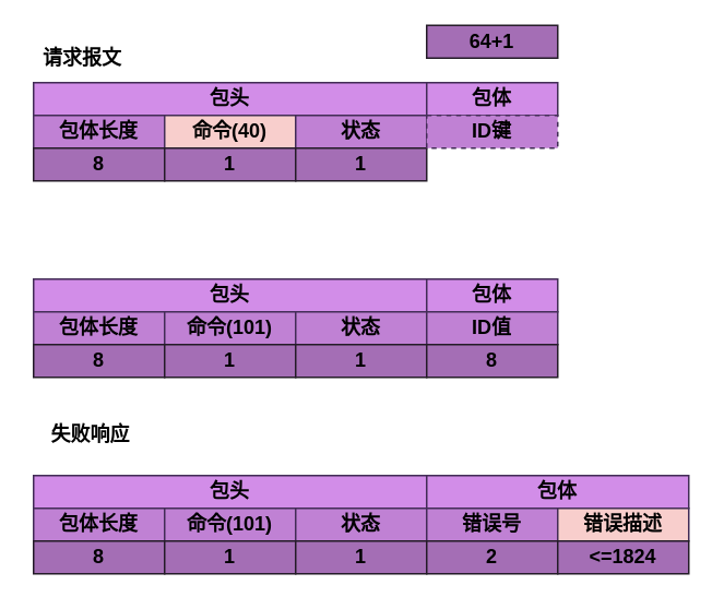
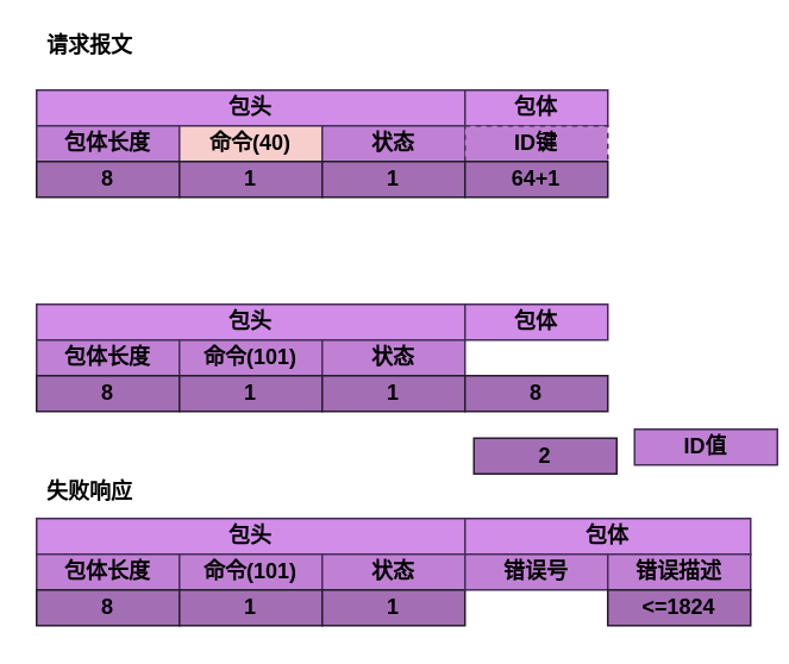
  <mxCell id="0" />
  <mxCell id="1" parent="0" />
- <mxCell id="2" value="&lt;b&gt;请求报文&lt;/b&gt;" style="text;html=1;strokeColor=none;fillColor=none;align=center;verticalAlign=middle;whiteSpace=wrap;rounded=0;" vertex="1" parent="1"><mxGeometry x="20" y="20" width="60" height="30" as="geometry" /></mxCell>
+ <mxCell id="2" value="&lt;b&gt;请求报文&lt;/b&gt;" style="text;html=1;strokeColor=none;fillColor=none;align=center;verticalAlign=middle;whiteSpace=wrap;rounded=0;" vertex="1" parent="1"><mxGeometry x="20" y="10" width="60" height="30" as="geometry" /></mxCell>
  <mxCell id="3" value="包头" style="rounded=0;whiteSpace=wrap;html=1;fillColor=#D28DE8;strokeColor=#432D57;fontStyle=1;fontColor=#000000;" vertex="1" parent="1"><mxGeometry x="20" y="50" width="240" height="20" as="geometry" /></mxCell>
  <mxCell id="4" value="包体长度" style="rounded=0;whiteSpace=wrap;html=1;fillColor=#C081D4;strokeColor=#432D57;fontStyle=1" vertex="1" parent="1"><mxGeometry x="20" y="70" width="80" height="20" as="geometry" /></mxCell>
  <mxCell id="5" value="命令(40)" style="rounded=0;whiteSpace=wrap;html=1;fillColor=#f8cecc;strokeColor=#432D57;fontStyle=1;" vertex="1" parent="1"><mxGeometry x="100" y="70" width="80" height="20" as="geometry" /></mxCell>
  <mxCell id="6" value="状态" style="rounded=0;whiteSpace=wrap;html=1;fillColor=#C081D4;strokeColor=#432D57;fontStyle=1" vertex="1" parent="1"><mxGeometry x="180" y="70" width="80" height="20" as="geometry" /></mxCell>
  <mxCell id="7" value="8" style="rounded=0;whiteSpace=wrap;html=1;fillColor=#A46EB5;strokeColor=#251C29;fontStyle=1;" vertex="1" parent="1"><mxGeometry x="20" y="90" width="80" height="20" as="geometry" /></mxCell>
  <mxCell id="8" value="1" style="rounded=0;whiteSpace=wrap;html=1;fillColor=#A46EB5;strokeColor=#251C29;fontStyle=1;" vertex="1" parent="1"><mxGeometry x="100" y="90" width="80" height="20" as="geometry" /></mxCell>
  <mxCell id="9" value="1" style="rounded=0;whiteSpace=wrap;html=1;fillColor=#A46EB5;strokeColor=#251C29;fontStyle=1;" vertex="1" parent="1"><mxGeometry x="180" y="90" width="80" height="20" as="geometry" /></mxCell>
  <mxCell id="10" value="包体" style="rounded=0;whiteSpace=wrap;html=1;fillColor=#D28DE8;strokeColor=#432D57;fontStyle=1;fontColor=#000000;" vertex="1" parent="1"><mxGeometry x="260" y="50" width="80" height="20" as="geometry" /></mxCell>
  <mxCell id="11" value="ID键" style="rounded=0;whiteSpace=wrap;html=1;fillColor=#C081D4;strokeColor=#432D57;fontStyle=1;dashed=1;" vertex="1" parent="1"><mxGeometry x="260" y="70" width="80" height="20" as="geometry" /></mxCell>
- <mxCell id="12" value="64+1" style="rounded=0;whiteSpace=wrap;html=1;fillColor=#A46EB5;strokeColor=#251C29;fontStyle=1;" vertex="1" parent="1"><mxGeometry x="260" y="15" width="80" height="20" as="geometry" /></mxCell>
- <mxCell id="13" value="&lt;b&gt;失败响应&lt;/b&gt;" style="text;html=1;strokeColor=none;fillColor=none;align=center;verticalAlign=middle;whiteSpace=wrap;rounded=0;" vertex="1" parent="1"><mxGeometry x="25" y="250" width="60" height="30" as="geometry" /></mxCell>
+ <mxCell id="12" value="64+1" style="rounded=0;whiteSpace=wrap;html=1;fillColor=#A46EB5;strokeColor=#251C29;fontStyle=1;" vertex="1" parent="1"><mxGeometry x="260" y="90" width="80" height="20" as="geometry" /></mxCell>
+ <mxCell id="13" value="&lt;b&gt;失败响应&lt;/b&gt;" style="text;html=1;strokeColor=none;fillColor=none;align=center;verticalAlign=middle;whiteSpace=wrap;rounded=0;" vertex="1" parent="1"><mxGeometry x="20" y="260" width="60" height="30" as="geometry" /></mxCell>
  <mxCell id="14" value="包头" style="rounded=0;whiteSpace=wrap;html=1;fillColor=#D28DE8;strokeColor=#432D57;fontStyle=1;fontColor=#000000;" vertex="1" parent="1"><mxGeometry x="20" y="170" width="240" height="20" as="geometry" /></mxCell>
  <mxCell id="15" value="包体长度" style="rounded=0;whiteSpace=wrap;html=1;fillColor=#C081D4;strokeColor=#432D57;fontStyle=1" vertex="1" parent="1"><mxGeometry x="20" y="190" width="80" height="20" as="geometry" /></mxCell>
  <mxCell id="16" value="命令(101)" style="rounded=0;whiteSpace=wrap;html=1;fillColor=#C081D4;strokeColor=#432D57;fontStyle=1" vertex="1" parent="1"><mxGeometry x="100" y="190" width="80" height="20" as="geometry" /></mxCell>
  <mxCell id="17" value="状态" style="rounded=0;whiteSpace=wrap;html=1;fillColor=#C081D4;strokeColor=#432D57;fontStyle=1" vertex="1" parent="1"><mxGeometry x="180" y="190" width="80" height="20" as="geometry" /></mxCell>
  <mxCell id="18" value="8" style="rounded=0;whiteSpace=wrap;html=1;fillColor=#A46EB5;strokeColor=#251C29;fontStyle=1;" vertex="1" parent="1"><mxGeometry x="20" y="210" width="80" height="20" as="geometry" /></mxCell>
  <mxCell id="19" value="1" style="rounded=0;whiteSpace=wrap;html=1;fillColor=#A46EB5;strokeColor=#251C29;fontStyle=1;" vertex="1" parent="1"><mxGeometry x="100" y="210" width="80" height="20" as="geometry" /></mxCell>
  <mxCell id="20" value="1" style="rounded=0;whiteSpace=wrap;html=1;fillColor=#A46EB5;strokeColor=#251C29;fontStyle=1;" vertex="1" parent="1"><mxGeometry x="180" y="210" width="80" height="20" as="geometry" /></mxCell>
  <mxCell id="21" value="包体" style="rounded=0;whiteSpace=wrap;html=1;fillColor=#D28DE8;strokeColor=#432D57;fontStyle=1;fontColor=#000000;" vertex="1" parent="1"><mxGeometry x="260" y="170" width="80" height="20" as="geometry" /></mxCell>
- <mxCell id="22" value="ID值" style="rounded=0;whiteSpace=wrap;html=1;fillColor=#C081D4;strokeColor=#432D57;fontStyle=1" vertex="1" parent="1"><mxGeometry x="260" y="190" width="80" height="20" as="geometry" /></mxCell>
+ <mxCell id="22" value="ID值" style="rounded=0;whiteSpace=wrap;html=1;fillColor=#C081D4;strokeColor=#432D57;fontStyle=1" vertex="1" parent="1"><mxGeometry x="355" y="240" width="80" height="20" as="geometry" /></mxCell>
  <mxCell id="23" value="8" style="rounded=0;whiteSpace=wrap;html=1;fillColor=#A46EB5;strokeColor=#251C29;fontStyle=1;" vertex="1" parent="1"><mxGeometry x="260" y="210" width="80" height="20" as="geometry" /></mxCell>
  <mxCell id="24" value="包头" style="rounded=0;whiteSpace=wrap;html=1;fillColor=#D28DE8;strokeColor=#432D57;fontStyle=1;fontColor=#000000;" vertex="1" parent="1"><mxGeometry x="20" y="290" width="240" height="20" as="geometry" /></mxCell>
  <mxCell id="25" value="包体长度" style="rounded=0;whiteSpace=wrap;html=1;fillColor=#C081D4;strokeColor=#432D57;fontStyle=1" vertex="1" parent="1"><mxGeometry x="20" y="310" width="80" height="20" as="geometry" /></mxCell>
  <mxCell id="26" value="命令(101)" style="rounded=0;whiteSpace=wrap;html=1;fillColor=#C081D4;strokeColor=#432D57;fontStyle=1" vertex="1" parent="1"><mxGeometry x="100" y="310" width="80" height="20" as="geometry" /></mxCell>
  <mxCell id="27" value="状态" style="rounded=0;whiteSpace=wrap;html=1;fillColor=#C081D4;strokeColor=#432D57;fontStyle=1" vertex="1" parent="1"><mxGeometry x="180" y="310" width="80" height="20" as="geometry" /></mxCell>
  <mxCell id="28" value="8" style="rounded=0;whiteSpace=wrap;html=1;fillColor=#A46EB5;strokeColor=#251C29;fontStyle=1;" vertex="1" parent="1"><mxGeometry x="20" y="330" width="80" height="20" as="geometry" /></mxCell>
  <mxCell id="29" value="1" style="rounded=0;whiteSpace=wrap;html=1;fillColor=#A46EB5;strokeColor=#251C29;fontStyle=1;" vertex="1" parent="1"><mxGeometry x="100" y="330" width="80" height="20" as="geometry" /></mxCell>
  <mxCell id="30" value="1" style="rounded=0;whiteSpace=wrap;html=1;fillColor=#A46EB5;strokeColor=#251C29;fontStyle=1;" vertex="1" parent="1"><mxGeometry x="180" y="330" width="80" height="20" as="geometry" /></mxCell>
  <mxCell id="31" value="包体" style="rounded=0;whiteSpace=wrap;html=1;fillColor=#D28DE8;strokeColor=#432D57;fontStyle=1;fontColor=#000000;" vertex="1" parent="1"><mxGeometry x="260" y="290" width="160" height="20" as="geometry" /></mxCell>
  <mxCell id="32" value="错误号&lt;span style=&quot;color: rgba(0, 0, 0, 0); font-family: monospace; font-size: 0px; font-weight: 400; text-align: start;&quot;&gt;%3CmxGraphModel%3E%3Croot%3E%3CmxCell%20id%3D%220%22%2F%3E%3CmxCell%20id%3D%221%22%20parent%3D%220%22%2F%3E%3CmxCell%20id%3D%222%22%20value%3D%22%E5%8C%85%E5%A4%B4%22%20style%3D%22rounded%3D0%3BwhiteSpace%3Dwrap%3Bhtml%3D1%3BfillColor%3D%23D28DE8%3BstrokeColor%3D%23432D57%3BfontStyle%3D1%3BfontColor%3D%23ffffff%3B%22%20vertex%3D%221%22%20parent%3D%221%22%3E%3CmxGeometry%20x%3D%22360%22%20y%3D%22280%22%20width%3D%22240%22%20height%3D%2220%22%20as%3D%22geometry%22%2F%3E%3C%2FmxCell%3E%3CmxCell%20id%3D%223%22%20value%3D%22%E5%8C%85%E4%BD%93%E9%95%BF%E5%BA%A6%22%20style%3D%22rounded%3D0%3BwhiteSpace%3Dwrap%3Bhtml%3D1%3BfillColor%3D%23C081D4%3BstrokeColor%3D%23432D57%3BfontStyle%3D1%22%20vertex%3D%221%22%20parent%3D%221%22%3E%3CmxGeometry%20x%3D%22360%22%20y%3D%22300%22%20width%3D%2280%22%20height%3D%2220%22%20as%3D%22geometry%22%2F%3E%3C%2FmxCell%3E%3CmxCell%20id%3D%224%22%20value%3D%22%E5%91%BD%E4%BB%A4(101)%22%20style%3D%22rounded%3D0%3BwhiteSpace%3Dwrap%3Bhtml%3D1%3BfillColor%3D%23C081D4%3BstrokeColor%3D%23432D57%3BfontStyle%3D1%22%20vertex%3D%221%22%20parent%3D%221%22%3E%3CmxGeometry%20x%3D%22440%22%20y%3D%22300%22%20width%3D%2280%22%20height%3D%2220%22%20as%3D%22geometry%22%2F%3E%3C%2FmxCell%3E%3CmxCell%20id%3D%225%22%20value%3D%22%E7%8A%B6%E6%80%81%22%20style%3D%22rounded%3D0%3BwhiteSpace%3Dwrap%3Bhtml%3D1%3BfillColor%3D%23C081D4%3BstrokeColor%3D%23432D57%3BfontStyle%3D1%22%20vertex%3D%221%22%20parent%3D%221%22%3E%3CmxGeometry%20x%3D%22520%22%20y%3D%22300%22%20width%3D%2280%22%20height%3D%2220%22%20as%3D%22geometry%22%2F%3E%3C%2FmxCell%3E%3CmxCell%20id%3D%226%22%20value%3D%228%22%20style%3D%22rounded%3D0%3BwhiteSpace%3Dwrap%3Bhtml%3D1%3BfillColor%3D%23A46EB5%3BstrokeColor%3D%23251C29%3BfontStyle%3D1%3B%22%20vertex%3D%221%22%20parent%3D%221%22%3E%3CmxGeometry%20x%3D%22360%22%20y%3D%22320%22%20width%3D%2280%22%20height%3D%2220%22%20as%3D%22geometry%22%2F%3E%3C%2FmxCell%3E%3CmxCell%20id%3D%227%22%20value%3D%221%22%20style%3D%22rounded%3D0%3BwhiteSpace%3Dwrap%3Bhtml%3D1%3BfillColor%3D%23A46EB5%3BstrokeColor%3D%23251C29%3BfontStyle%3D1%3B%22%20vertex%3D%221%22%20parent%3D%221%22%3E%3CmxGeometry%20x%3D%22440%22%20y%3D%22320%22%20width%3D%2280%22%20height%3D%2220%22%20as%3D%22geometry%22%2F%3E%3C%2FmxCell%3E%3CmxCell%20id%3D%228%22%20value%3D%221%22%20style%3D%22rounded%3D0%3BwhiteSpace%3Dwrap%3Bhtml%3D1%3BfillColor%3D%23A46EB5%3BstrokeColor%3D%23251C29%3BfontStyle%3D1%3B%22%20vertex%3D%221%22%20parent%3D%221%22%3E%3CmxGeometry%20x%3D%22520%22%20y%3D%22320%22%20width%3D%2280%22%20height%3D%2220%22%20as%3D%22geometry%22%2F%3E%3C%2FmxCell%3E%3CmxCell%20id%3D%229%22%20value%3D%22%E5%8C%85%E4%BD%93%22%20style%3D%22rounded%3D0%3BwhiteSpace%3Dwrap%3Bhtml%3D1%3BfillColor%3D%23D28DE8%3BstrokeColor%3D%23432D57%3BfontStyle%3D1%3BfontColor%3D%23ffffff%3B%22%20vertex%3D%221%22%20parent%3D%221%22%3E%3CmxGeometry%20x%3D%22600%22%20y%3D%22280%22%20width%3D%2280%22%20height%3D%2220%22%20as%3D%22geometry%22%2F%3E%3C%2FmxCell%3E%3CmxCell%20id%3D%2210%22%20value%3D%22ID%E5%80%BC%22%20style%3D%22rounded%3D0%3BwhiteSpace%3Dwrap%3Bhtml%3D1%3BfillColor%3D%23C081D4%3BstrokeColor%3D%23432D57%3BfontStyle%3D1%22%20vertex%3D%221%22%20parent%3D%221%22%3E%3CmxGeometry%20x%3D%22600%22%20y%3D%22300%22%20width%3D%2280%22%20height%3D%2220%22%20as%3D%22geometry%22%2F%3E%3C%2FmxCell%3E%3CmxCell%20id%3D%2211%22%20value%3D%228%22%20style%3D%22rounded%3D0%3BwhiteSpace%3Dwrap%3Bhtml%3D1%3BfillColor%3D%23A46EB5%3BstrokeColor%3D%23251C29%3BfontStyle%3D1%3B%22%20vertex%3D%221%22%20parent%3D%221%22%3E%3CmxGeometry%20x%3D%22600%22%20y%3D%22320%22%20width%3D%2280%22%20height%3D%2220%22%20as%3D%22geometry%22%2F%3E%3C%2FmxCell%3E%3C%2Froot%3E%3C%2FmxGraphModel%3E&lt;/span&gt;" style="rounded=0;whiteSpace=wrap;html=1;fillColor=#C081D4;strokeColor=#432D57;fontStyle=1" vertex="1" parent="1"><mxGeometry x="260" y="310" width="80" height="20" as="geometry" /></mxCell>
- <mxCell id="33" value="2" style="rounded=0;whiteSpace=wrap;html=1;fillColor=#A46EB5;strokeColor=#251C29;fontStyle=1;" vertex="1" parent="1"><mxGeometry x="260" y="330" width="80" height="20" as="geometry" /></mxCell>
- <mxCell id="34" value="错误描述" style="rounded=0;whiteSpace=wrap;html=1;fillColor=#f8cecc;strokeColor=#432D57;fontStyle=1;" vertex="1" parent="1"><mxGeometry x="340" y="310" width="80" height="20" as="geometry" /></mxCell>
+ <mxCell id="33" value="2" style="rounded=0;whiteSpace=wrap;html=1;fillColor=#A46EB5;strokeColor=#251C29;fontStyle=1;" vertex="1" parent="1"><mxGeometry x="265" y="245" width="80" height="20" as="geometry" /></mxCell>
+ <mxCell id="34" value="错误描述" style="rounded=0;whiteSpace=wrap;html=1;fillColor=#C081D4;strokeColor=#432D57;fontStyle=1" vertex="1" parent="1"><mxGeometry x="340" y="310" width="80" height="20" as="geometry" /></mxCell>
  <mxCell id="35" value="&amp;lt;=1824" style="rounded=0;whiteSpace=wrap;html=1;fillColor=#A46EB5;strokeColor=#251C29;fontStyle=1;" vertex="1" parent="1"><mxGeometry x="340" y="330" width="80" height="20" as="geometry" /></mxCell>
